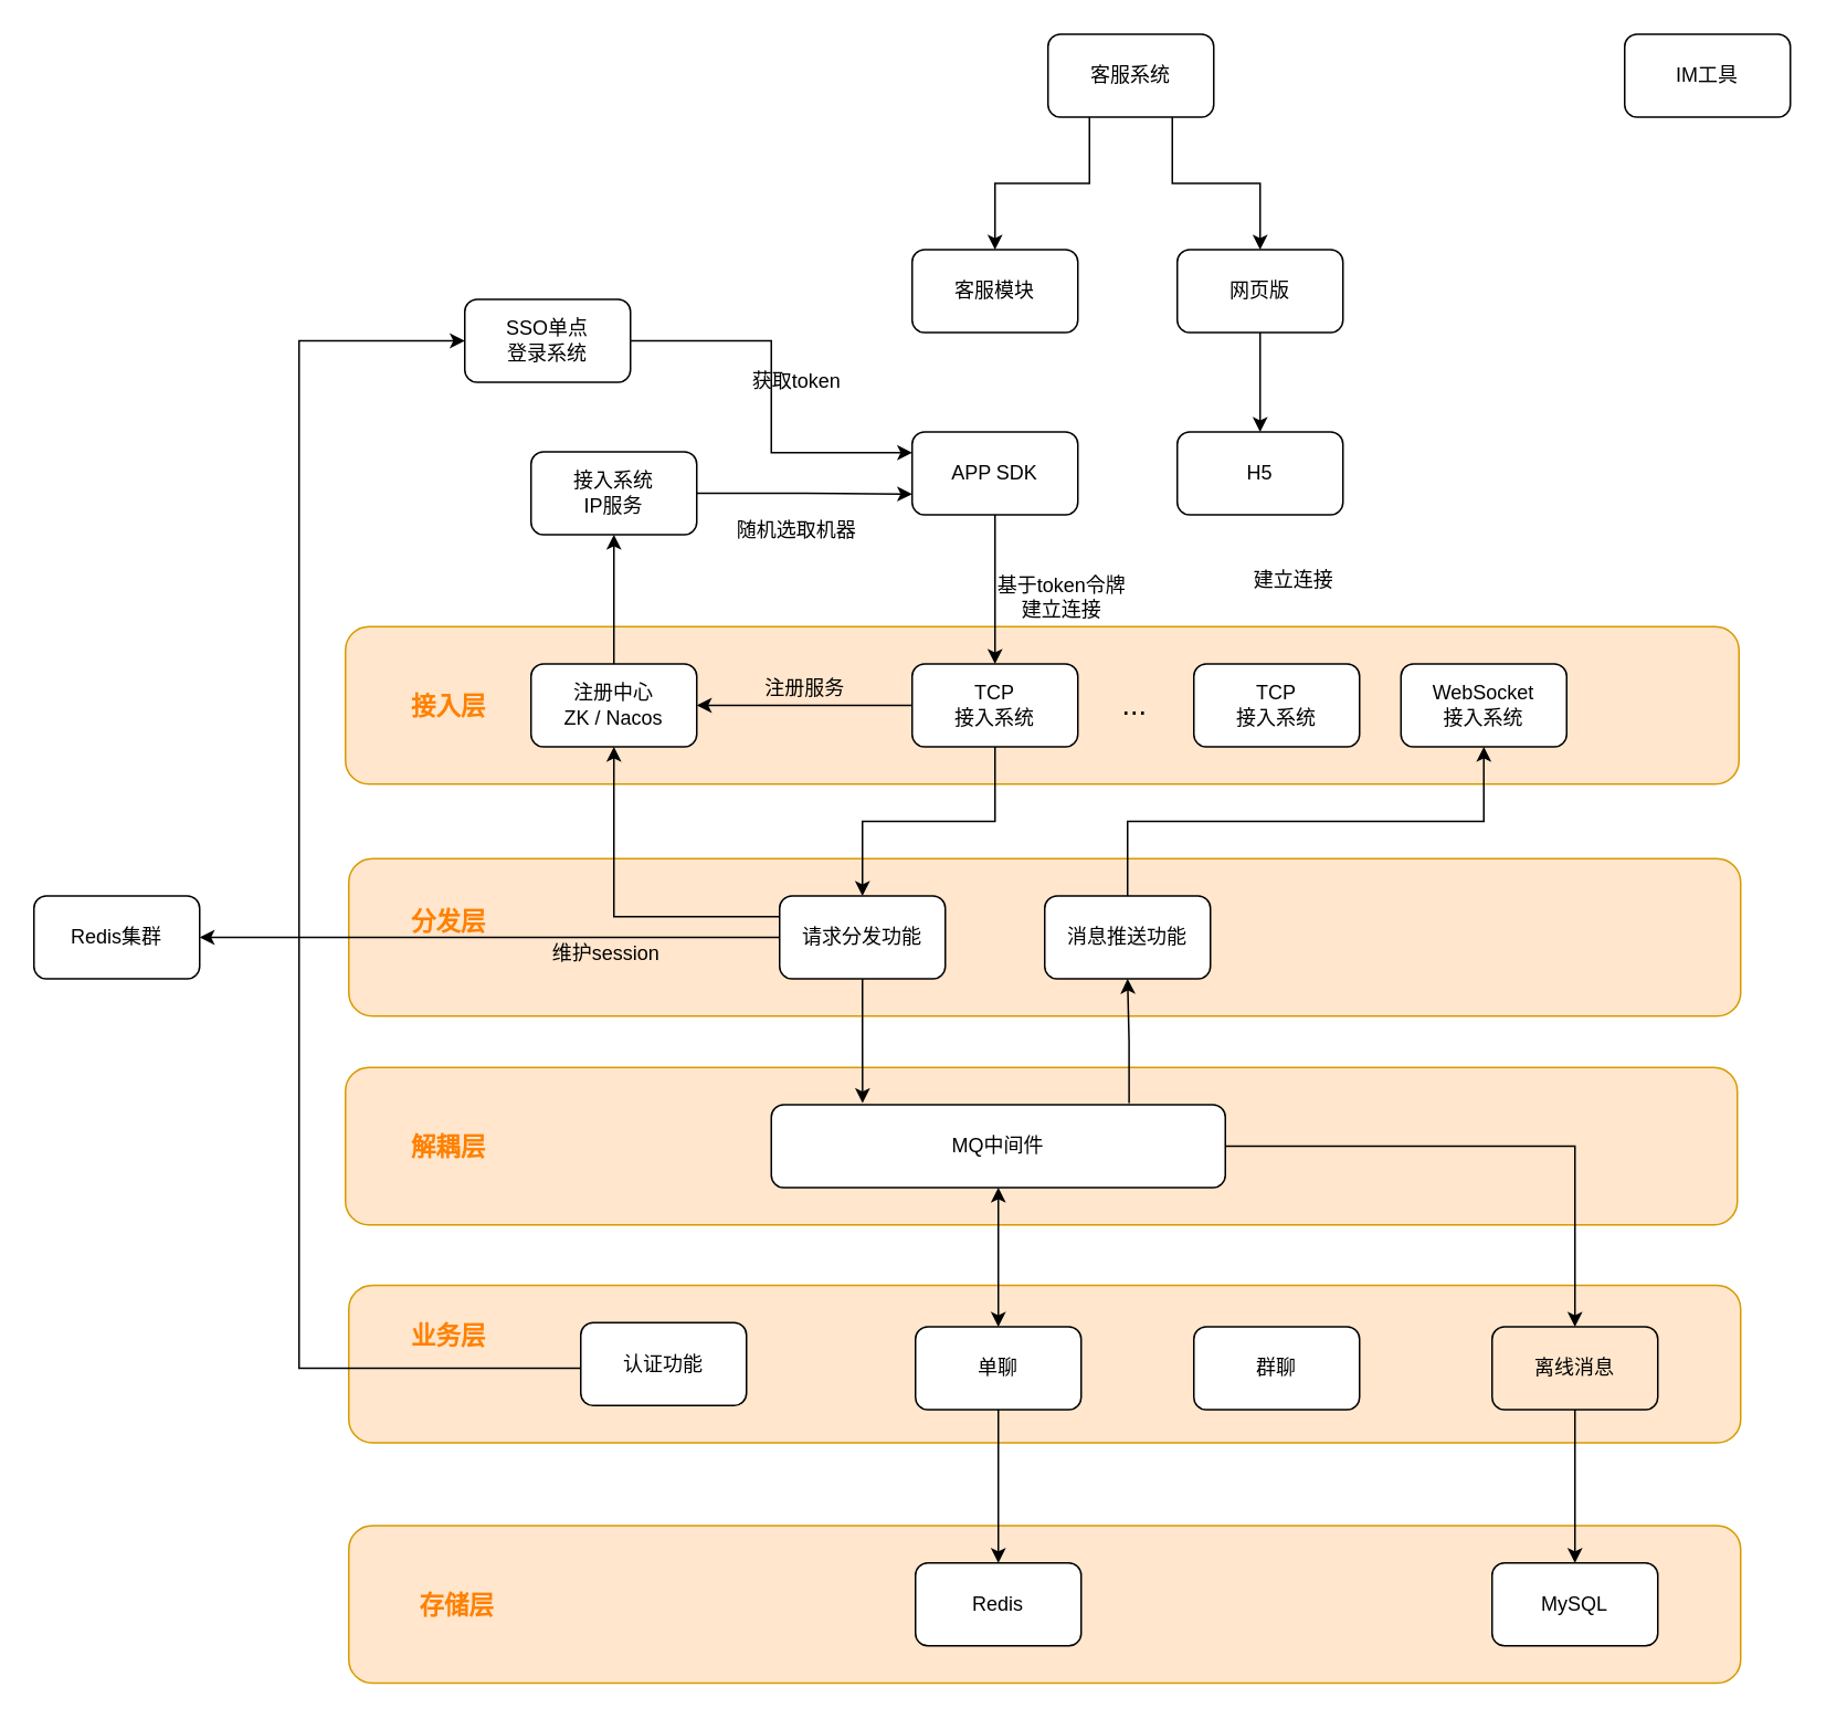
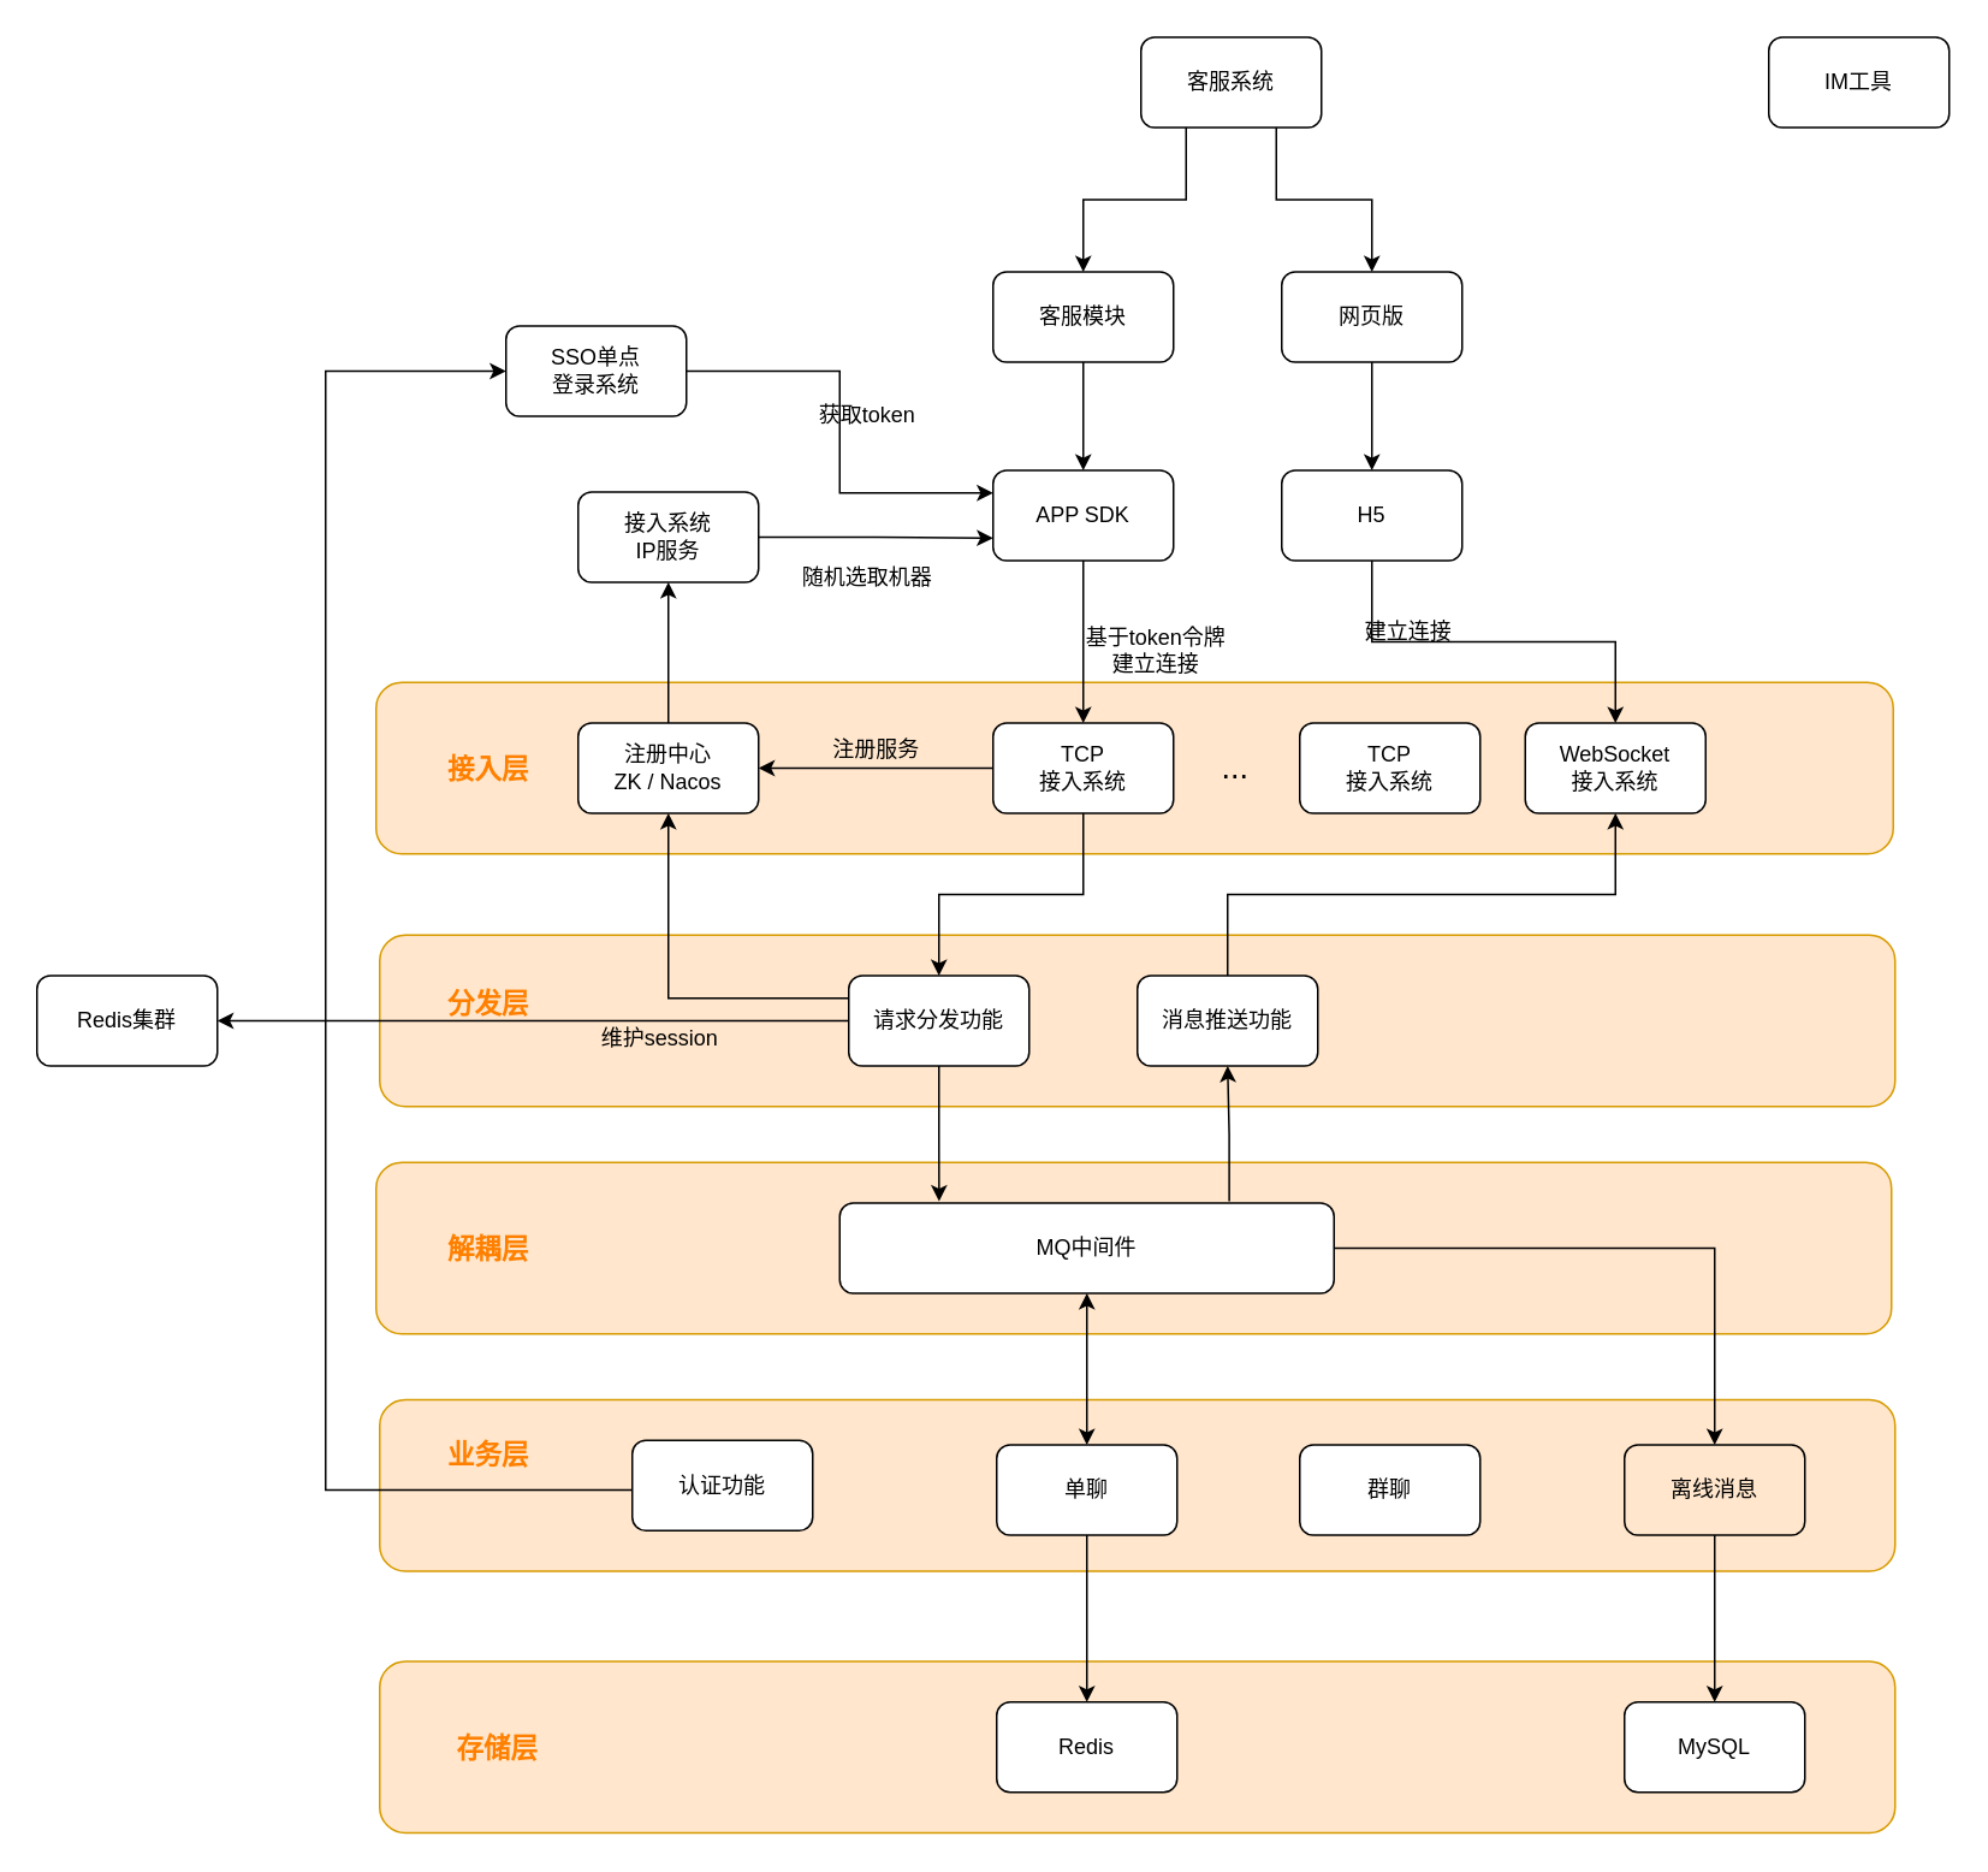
  <mxCell id="0" />
  <mxCell id="1" parent="0" />
  <mxCell id="2" value="" style="rounded=1;whiteSpace=wrap;html=1;fillColor=#ffe6cc;strokeColor=#d79b00;" vertex="1" parent="1"><mxGeometry x="210" y="517.5" width="840" height="95" as="geometry" /></mxCell>
  <mxCell id="3" value="" style="rounded=1;whiteSpace=wrap;html=1;fillColor=#ffe6cc;strokeColor=#d79b00;" vertex="1" parent="1"><mxGeometry x="208" y="643.5" width="840" height="95" as="geometry" /></mxCell>
  <mxCell id="4" value="" style="rounded=1;whiteSpace=wrap;html=1;fillColor=#ffe6cc;strokeColor=#d79b00;" vertex="1" parent="1"><mxGeometry x="210" y="920" width="840" height="95" as="geometry" /></mxCell>
  <mxCell id="5" value="" style="rounded=1;whiteSpace=wrap;html=1;fillColor=#ffe6cc;strokeColor=#d79b00;" vertex="1" parent="1"><mxGeometry x="210" y="775" width="840" height="95" as="geometry" /></mxCell>
  <mxCell id="6" value="" style="rounded=1;whiteSpace=wrap;html=1;fillColor=#ffe6cc;strokeColor=#d79b00;" parent="1" vertex="1"><mxGeometry x="208" y="377.5" width="841" height="95" as="geometry" /></mxCell>
  <mxCell id="7" style="edgeStyle=orthogonalEdgeStyle;rounded=0;orthogonalLoop=1;jettySize=auto;html=1;exitX=0.5;exitY=1;exitDx=0;exitDy=0;entryX=0.5;entryY=0;entryDx=0;entryDy=0;" parent="1" source="8" target="13" edge="1"><mxGeometry relative="1" as="geometry" /></mxCell>
  <mxCell id="8" value="TCP&lt;br&gt;接入系统" style="rounded=1;whiteSpace=wrap;html=1;" parent="1" vertex="1"><mxGeometry x="550" y="400" width="100" height="50" as="geometry" /></mxCell>
  <mxCell id="9" value="WebSocket&lt;br&gt;接入系统" style="rounded=1;whiteSpace=wrap;html=1;" parent="1" vertex="1"><mxGeometry x="845" y="400" width="100" height="50" as="geometry" /></mxCell>
  <mxCell id="10" style="edgeStyle=orthogonalEdgeStyle;rounded=0;orthogonalLoop=1;jettySize=auto;html=1;exitX=0.5;exitY=1;exitDx=0;exitDy=0;entryX=0.201;entryY=-0.02;entryDx=0;entryDy=0;entryPerimeter=0;" parent="1" source="13" target="19" edge="1"><mxGeometry relative="1" as="geometry" /></mxCell>
  <mxCell id="11" style="edgeStyle=orthogonalEdgeStyle;rounded=0;orthogonalLoop=1;jettySize=auto;html=1;exitX=0;exitY=0.25;exitDx=0;exitDy=0;entryX=0.5;entryY=1;entryDx=0;entryDy=0;" parent="1" source="13" target="49" edge="1"><mxGeometry relative="1" as="geometry" /></mxCell>
  <mxCell id="12" style="edgeStyle=orthogonalEdgeStyle;rounded=0;orthogonalLoop=1;jettySize=auto;html=1;exitX=0;exitY=0.5;exitDx=0;exitDy=0;entryX=1;entryY=0.5;entryDx=0;entryDy=0;" edge="1" parent="1" source="13" target="55"><mxGeometry relative="1" as="geometry" /></mxCell>
  <mxCell id="13" value="请求分发功能" style="rounded=1;whiteSpace=wrap;html=1;" parent="1" vertex="1"><mxGeometry x="470" y="540" width="100" height="50" as="geometry" /></mxCell>
  <mxCell id="14" style="edgeStyle=orthogonalEdgeStyle;rounded=0;orthogonalLoop=1;jettySize=auto;html=1;exitX=0.5;exitY=0;exitDx=0;exitDy=0;entryX=0.5;entryY=1;entryDx=0;entryDy=0;" parent="1" source="15" target="9" edge="1"><mxGeometry relative="1" as="geometry" /></mxCell>
  <mxCell id="15" value="消息推送功能" style="rounded=1;whiteSpace=wrap;html=1;" parent="1" vertex="1"><mxGeometry x="630" y="540" width="100" height="50" as="geometry" /></mxCell>
  <mxCell id="16" style="edgeStyle=orthogonalEdgeStyle;rounded=0;orthogonalLoop=1;jettySize=auto;html=1;exitX=0.788;exitY=-0.02;exitDx=0;exitDy=0;entryX=0.5;entryY=1;entryDx=0;entryDy=0;exitPerimeter=0;" parent="1" source="19" target="15" edge="1"><mxGeometry relative="1" as="geometry" /></mxCell>
  <mxCell id="17" style="edgeStyle=orthogonalEdgeStyle;rounded=0;orthogonalLoop=1;jettySize=auto;html=1;exitX=0.5;exitY=1;exitDx=0;exitDy=0;entryX=0.5;entryY=0;entryDx=0;entryDy=0;startArrow=classic;startFill=1;" parent="1" source="19" target="27" edge="1"><mxGeometry relative="1" as="geometry" /></mxCell>
  <mxCell id="18" style="edgeStyle=orthogonalEdgeStyle;rounded=0;orthogonalLoop=1;jettySize=auto;html=1;exitX=1;exitY=0.5;exitDx=0;exitDy=0;entryX=0.5;entryY=0;entryDx=0;entryDy=0;" parent="1" source="19" target="30" edge="1"><mxGeometry relative="1" as="geometry" /></mxCell>
  <mxCell id="19" value="MQ中间件" style="rounded=1;whiteSpace=wrap;html=1;" parent="1" vertex="1"><mxGeometry x="465" y="666" width="274" height="50" as="geometry" /></mxCell>
  <mxCell id="20" style="edgeStyle=orthogonalEdgeStyle;rounded=0;orthogonalLoop=1;jettySize=auto;html=1;exitX=0.5;exitY=1;exitDx=0;exitDy=0;entryX=0.5;entryY=0;entryDx=0;entryDy=0;" parent="1" source="21" target="8" edge="1"><mxGeometry relative="1" as="geometry" /></mxCell>
  <mxCell id="21" value="APP SDK" style="rounded=1;whiteSpace=wrap;html=1;" parent="1" vertex="1"><mxGeometry x="550" y="260" width="100" height="50" as="geometry" /></mxCell>
+ <mxCell id="22" style="edgeStyle=orthogonalEdgeStyle;rounded=0;orthogonalLoop=1;jettySize=auto;html=1;exitX=0.5;exitY=1;exitDx=0;exitDy=0;entryX=0.5;entryY=0;entryDx=0;entryDy=0;" parent="1" source="23" target="9" edge="1"><mxGeometry relative="1" as="geometry" /></mxCell>
  <mxCell id="23" value="H5" style="rounded=1;whiteSpace=wrap;html=1;" parent="1" vertex="1"><mxGeometry x="710" y="260" width="100" height="50" as="geometry" /></mxCell>
  <mxCell id="24" value="基于token令牌&lt;br&gt;建立连接" style="text;html=1;align=center;verticalAlign=middle;resizable=0;points=[];autosize=1;strokeColor=none;fillColor=none;" parent="1" vertex="1"><mxGeometry x="590" y="340" width="100" height="40" as="geometry" /></mxCell>
  <mxCell id="25" value="建立连接" style="text;html=1;align=center;verticalAlign=middle;resizable=0;points=[];autosize=1;strokeColor=none;fillColor=none;" parent="1" vertex="1"><mxGeometry x="745" y="335" width="70" height="30" as="geometry" /></mxCell>
  <mxCell id="26" style="edgeStyle=orthogonalEdgeStyle;rounded=0;orthogonalLoop=1;jettySize=auto;html=1;exitX=0.5;exitY=1;exitDx=0;exitDy=0;entryX=0.5;entryY=0;entryDx=0;entryDy=0;" parent="1" source="27" target="33" edge="1"><mxGeometry relative="1" as="geometry" /></mxCell>
  <mxCell id="27" value="单聊" style="rounded=1;whiteSpace=wrap;html=1;" parent="1" vertex="1"><mxGeometry x="552" y="800" width="100" height="50" as="geometry" /></mxCell>
  <mxCell id="28" value="群聊" style="rounded=1;whiteSpace=wrap;html=1;" parent="1" vertex="1"><mxGeometry x="720" y="800" width="100" height="50" as="geometry" /></mxCell>
  <mxCell id="29" style="edgeStyle=orthogonalEdgeStyle;rounded=0;orthogonalLoop=1;jettySize=auto;html=1;exitX=0.5;exitY=1;exitDx=0;exitDy=0;entryX=0.5;entryY=0;entryDx=0;entryDy=0;" parent="1" source="30" target="34" edge="1"><mxGeometry relative="1" as="geometry" /></mxCell>
  <mxCell id="30" value="离线消息" style="rounded=1;whiteSpace=wrap;html=1;fillColor=#ffe6cc;" parent="1" vertex="1"><mxGeometry x="900" y="800" width="100" height="50" as="geometry" /></mxCell>
  <mxCell id="31" style="edgeStyle=orthogonalEdgeStyle;rounded=0;orthogonalLoop=1;jettySize=auto;html=1;exitX=0;exitY=0.5;exitDx=0;exitDy=0;entryX=0;entryY=0.5;entryDx=0;entryDy=0;" parent="1" source="32" target="40" edge="1"><mxGeometry relative="1" as="geometry"><Array as="points"><mxPoint x="180" y="825" /><mxPoint x="180" y="205" /></Array></mxGeometry></mxCell>
  <mxCell id="32" value="认证功能" style="rounded=1;whiteSpace=wrap;html=1;" parent="1" vertex="1"><mxGeometry x="350" y="797.5" width="100" height="50" as="geometry" /></mxCell>
  <mxCell id="33" value="Redis" style="rounded=1;whiteSpace=wrap;html=1;" parent="1" vertex="1"><mxGeometry x="552" y="942.5" width="100" height="50" as="geometry" /></mxCell>
  <mxCell id="34" value="MySQL" style="rounded=1;whiteSpace=wrap;html=1;" parent="1" vertex="1"><mxGeometry x="900" y="942.5" width="100" height="50" as="geometry" /></mxCell>
+ <mxCell id="35" style="edgeStyle=orthogonalEdgeStyle;rounded=0;orthogonalLoop=1;jettySize=auto;html=1;exitX=0.5;exitY=1;exitDx=0;exitDy=0;entryX=0.5;entryY=0;entryDx=0;entryDy=0;" parent="1" source="36" target="21" edge="1"><mxGeometry relative="1" as="geometry" /></mxCell>
  <mxCell id="36" value="客服模块" style="rounded=1;whiteSpace=wrap;html=1;" parent="1" vertex="1"><mxGeometry x="550" width="100" height="50" as="geometry" y="150" /></mxCell>
  <mxCell id="37" style="edgeStyle=orthogonalEdgeStyle;rounded=0;orthogonalLoop=1;jettySize=auto;html=1;exitX=0.5;exitY=1;exitDx=0;exitDy=0;entryX=0.5;entryY=0;entryDx=0;entryDy=0;" parent="1" source="38" target="23" edge="1"><mxGeometry relative="1" as="geometry" /></mxCell>
  <mxCell id="38" value="网页版" style="rounded=1;whiteSpace=wrap;html=1;" parent="1" vertex="1"><mxGeometry x="710" width="100" height="50" as="geometry" y="150" /></mxCell>
  <mxCell id="39" style="edgeStyle=orthogonalEdgeStyle;rounded=0;orthogonalLoop=1;jettySize=auto;html=1;exitX=1;exitY=0.5;exitDx=0;exitDy=0;entryX=0;entryY=0.25;entryDx=0;entryDy=0;" parent="1" source="40" target="21" edge="1"><mxGeometry relative="1" as="geometry" /></mxCell>
  <mxCell id="40" value="SSO单点&lt;br&gt;登录系统" style="rounded=1;whiteSpace=wrap;html=1;" parent="1" vertex="1"><mxGeometry x="280" y="180" width="100" height="50" as="geometry" /></mxCell>
  <mxCell id="41" value="获取token" style="text;html=1;align=center;verticalAlign=middle;resizable=0;points=[];autosize=1;strokeColor=none;fillColor=none;" parent="1" vertex="1"><mxGeometry x="440" y="215" width="80" height="30" as="geometry" /></mxCell>
  <mxCell id="42" style="edgeStyle=orthogonalEdgeStyle;rounded=0;orthogonalLoop=1;jettySize=auto;html=1;exitX=0.25;exitY=1;exitDx=0;exitDy=0;entryX=0.5;entryY=0;entryDx=0;entryDy=0;" parent="1" source="44" target="36" edge="1"><mxGeometry relative="1" as="geometry" /></mxCell>
  <mxCell id="43" style="edgeStyle=orthogonalEdgeStyle;rounded=0;orthogonalLoop=1;jettySize=auto;html=1;exitX=0.75;exitY=1;exitDx=0;exitDy=0;entryX=0.5;entryY=0;entryDx=0;entryDy=0;" parent="1" source="44" target="38" edge="1"><mxGeometry relative="1" as="geometry" /></mxCell>
  <mxCell id="44" value="客服系统" style="rounded=1;whiteSpace=wrap;html=1;" parent="1" vertex="1"><mxGeometry x="632" y="20" width="100" height="50" as="geometry" /></mxCell>
  <mxCell id="45" value="IM工具" style="rounded=1;whiteSpace=wrap;html=1;" parent="1" vertex="1"><mxGeometry x="980" y="20" width="100" height="50" as="geometry" /></mxCell>
  <mxCell id="46" style="edgeStyle=orthogonalEdgeStyle;rounded=0;orthogonalLoop=1;jettySize=auto;html=1;exitX=1;exitY=0.5;exitDx=0;exitDy=0;entryX=0;entryY=0.75;entryDx=0;entryDy=0;" parent="1" source="47" target="21" edge="1"><mxGeometry relative="1" as="geometry" /></mxCell>
  <mxCell id="47" value="接入系统&lt;br&gt;IP服务" style="rounded=1;whiteSpace=wrap;html=1;" parent="1" vertex="1"><mxGeometry x="320" y="272" width="100" height="50" as="geometry" /></mxCell>
  <mxCell id="48" style="edgeStyle=orthogonalEdgeStyle;rounded=0;orthogonalLoop=1;jettySize=auto;html=1;exitX=0.5;exitY=0;exitDx=0;exitDy=0;entryX=0.5;entryY=1;entryDx=0;entryDy=0;" parent="1" source="49" target="47" edge="1"><mxGeometry relative="1" as="geometry" /></mxCell>
  <mxCell id="49" value="注册中心&lt;br&gt;ZK / Nacos" style="rounded=1;whiteSpace=wrap;html=1;" parent="1" vertex="1"><mxGeometry x="320" y="400" width="100" height="50" as="geometry" /></mxCell>
  <mxCell id="50" value="注册服务" style="text;html=1;align=center;verticalAlign=middle;resizable=0;points=[];autosize=1;strokeColor=none;fillColor=none;" parent="1" vertex="1"><mxGeometry x="450" y="400" width="70" height="30" as="geometry" /></mxCell>
  <mxCell id="51" value="TCP&lt;br&gt;接入系统" style="rounded=1;whiteSpace=wrap;html=1;" parent="1" vertex="1"><mxGeometry x="720" y="400" width="100" height="50" as="geometry" /></mxCell>
  <mxCell id="52" value="随机选取机器" style="text;html=1;align=center;verticalAlign=middle;resizable=0;points=[];autosize=1;strokeColor=none;fillColor=none;" parent="1" vertex="1"><mxGeometry x="430" y="305" width="100" height="30" as="geometry" /></mxCell>
  <mxCell id="53" style="edgeStyle=orthogonalEdgeStyle;rounded=0;orthogonalLoop=1;jettySize=auto;html=1;exitX=0;exitY=0.5;exitDx=0;exitDy=0;entryX=1;entryY=0.5;entryDx=0;entryDy=0;" parent="1" source="8" target="49" edge="1"><mxGeometry relative="1" as="geometry"><Array as="points"><mxPoint x="490" y="425" /><mxPoint x="490" y="425" /></Array></mxGeometry></mxCell>
  <mxCell id="54" value="..." style="text;html=1;align=center;verticalAlign=middle;resizable=0;points=[];autosize=1;strokeColor=none;fillColor=none;fontSize=18;fontColor=#000000;" parent="1" vertex="1"><mxGeometry x="664" y="405" width="40" height="40" as="geometry" /></mxCell>
  <mxCell id="55" value="Redis集群" style="rounded=1;whiteSpace=wrap;html=1;" vertex="1" parent="1"><mxGeometry x="20" y="540" width="100" height="50" as="geometry" /></mxCell>
  <mxCell id="56" value="维护session" style="text;html=1;align=center;verticalAlign=middle;resizable=0;points=[];autosize=1;strokeColor=none;fillColor=none;" vertex="1" parent="1"><mxGeometry x="320" y="560" width="90" height="30" as="geometry" /></mxCell>
  <mxCell id="57" value="业务层" style="text;html=1;align=center;verticalAlign=middle;resizable=0;points=[];autosize=1;fillColor=none;fontColor=#FF8000;fontStyle=1;fontSize=15;" vertex="1" parent="1"><mxGeometry x="235" y="790" width="70" height="30" as="geometry" /></mxCell>
  <mxCell id="58" value="存储层" style="text;html=1;align=center;verticalAlign=middle;resizable=0;points=[];autosize=1;fillColor=none;fontColor=#FF8000;fontStyle=1;fontSize=15;" vertex="1" parent="1"><mxGeometry x="240" y="952.5" width="70" height="30" as="geometry" /></mxCell>
  <mxCell id="59" value="接入层" style="text;html=1;align=center;verticalAlign=middle;resizable=0;points=[];autosize=1;fillColor=none;fontColor=#FF8000;fontStyle=1;fontSize=15;" vertex="1" parent="1"><mxGeometry x="235" y="410" width="70" height="30" as="geometry" /></mxCell>
  <mxCell id="60" value="解耦层" style="text;html=1;align=center;verticalAlign=middle;resizable=0;points=[];autosize=1;fillColor=none;fontColor=#FF8000;fontStyle=1;fontSize=15;" vertex="1" parent="1"><mxGeometry x="235" y="676" width="70" height="30" as="geometry" /></mxCell>
  <mxCell id="61" value="分发层" style="text;html=1;align=center;verticalAlign=middle;resizable=0;points=[];autosize=1;fillColor=none;fontColor=#FF8000;fontStyle=1;fontSize=15;" vertex="1" parent="1"><mxGeometry x="235" y="540" width="70" height="30" as="geometry" /></mxCell>
